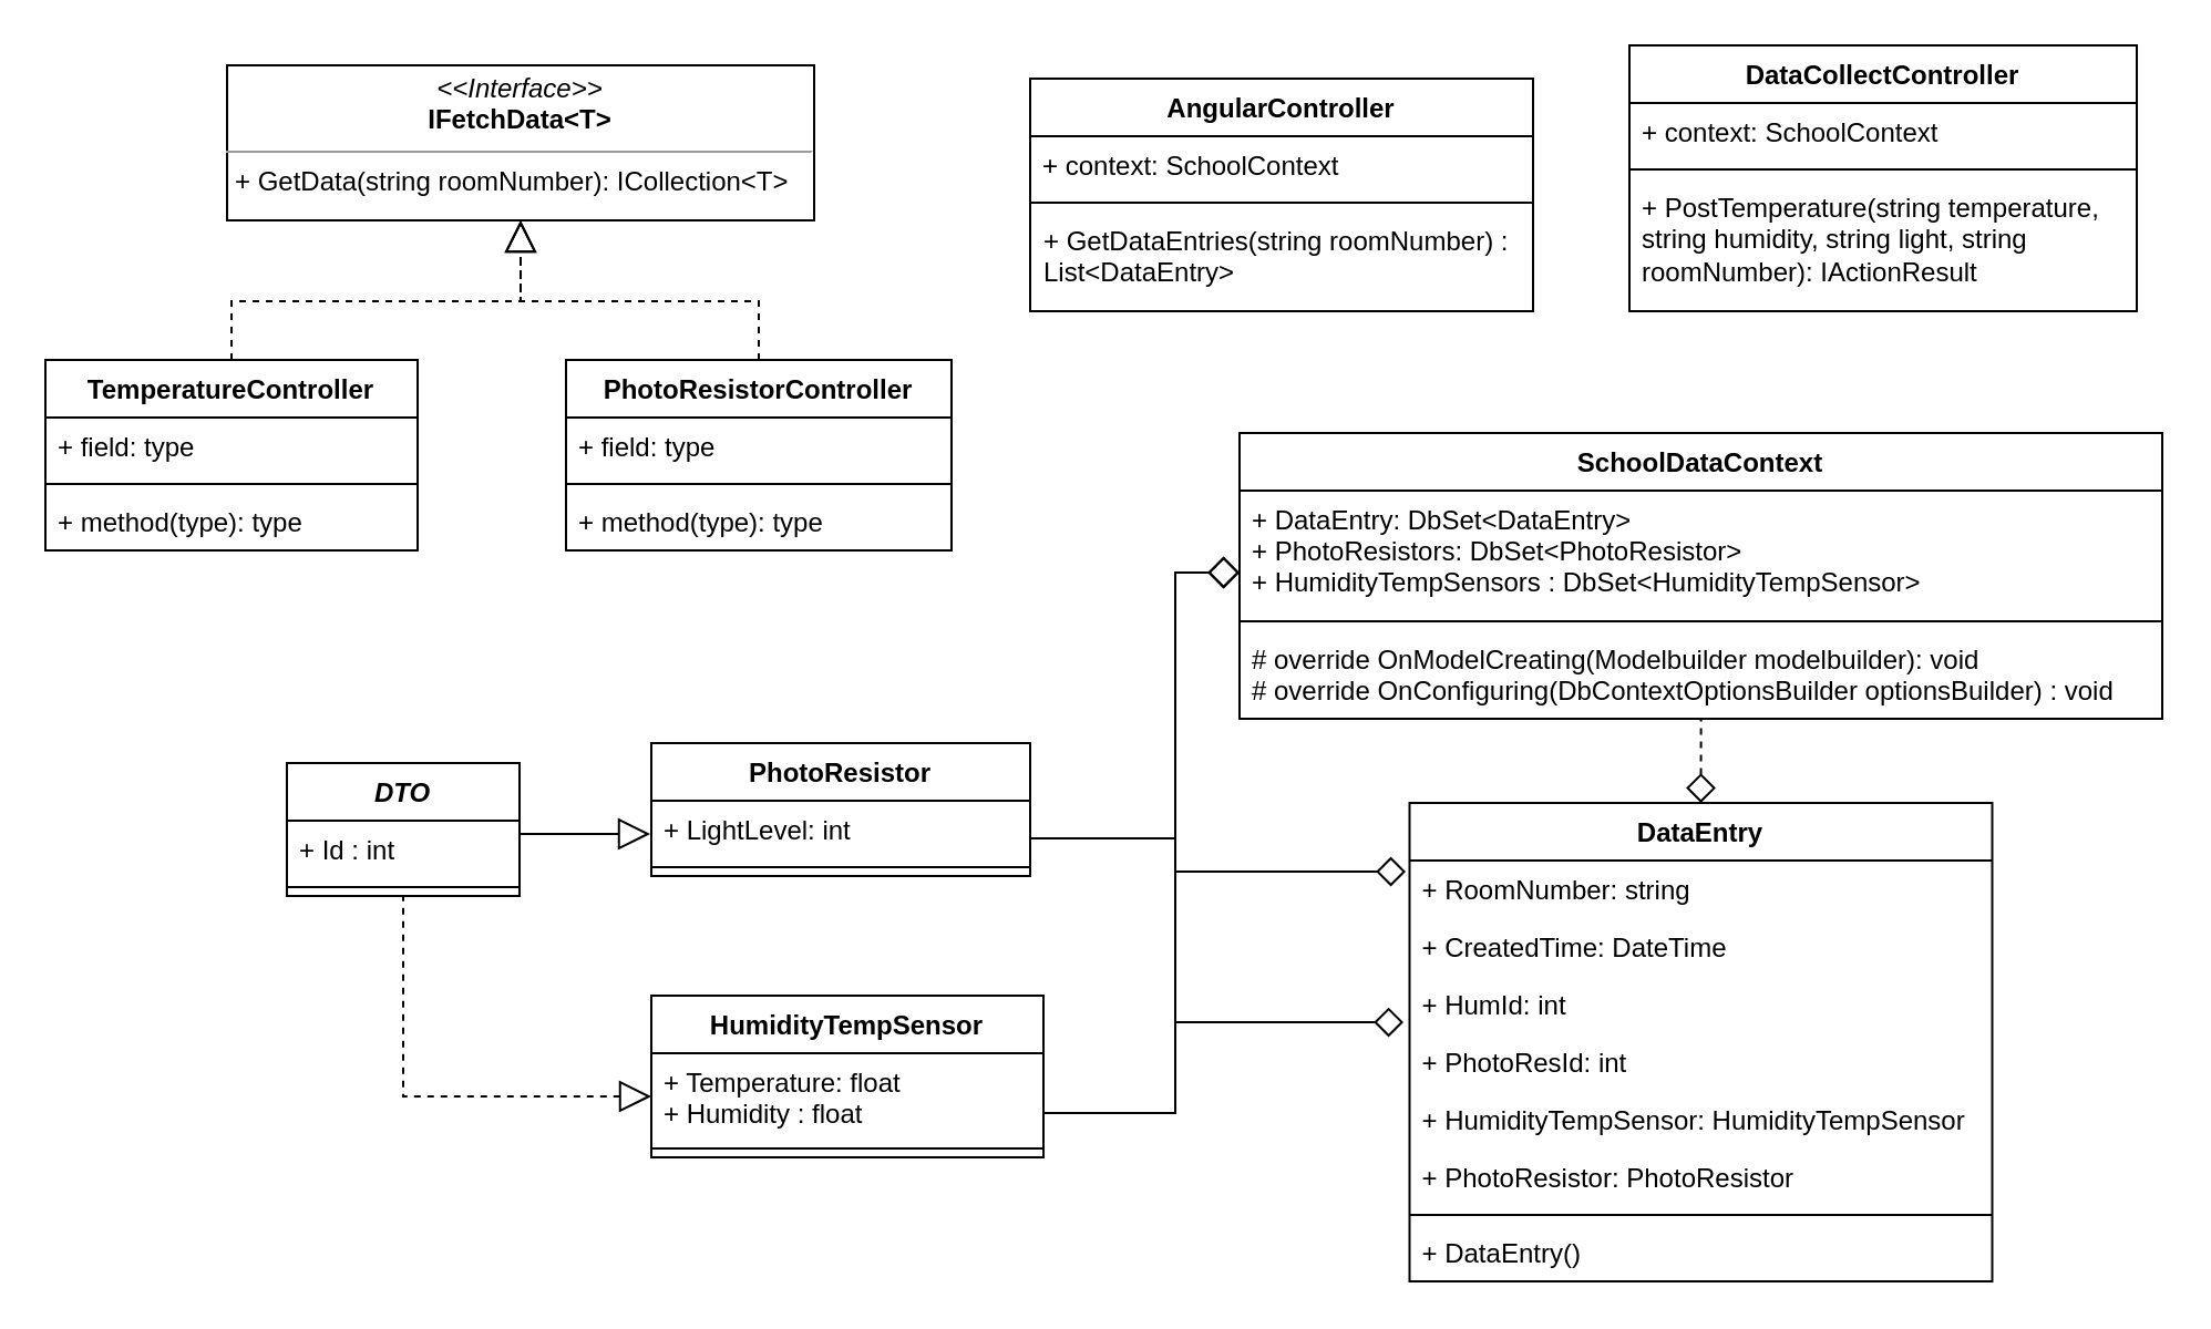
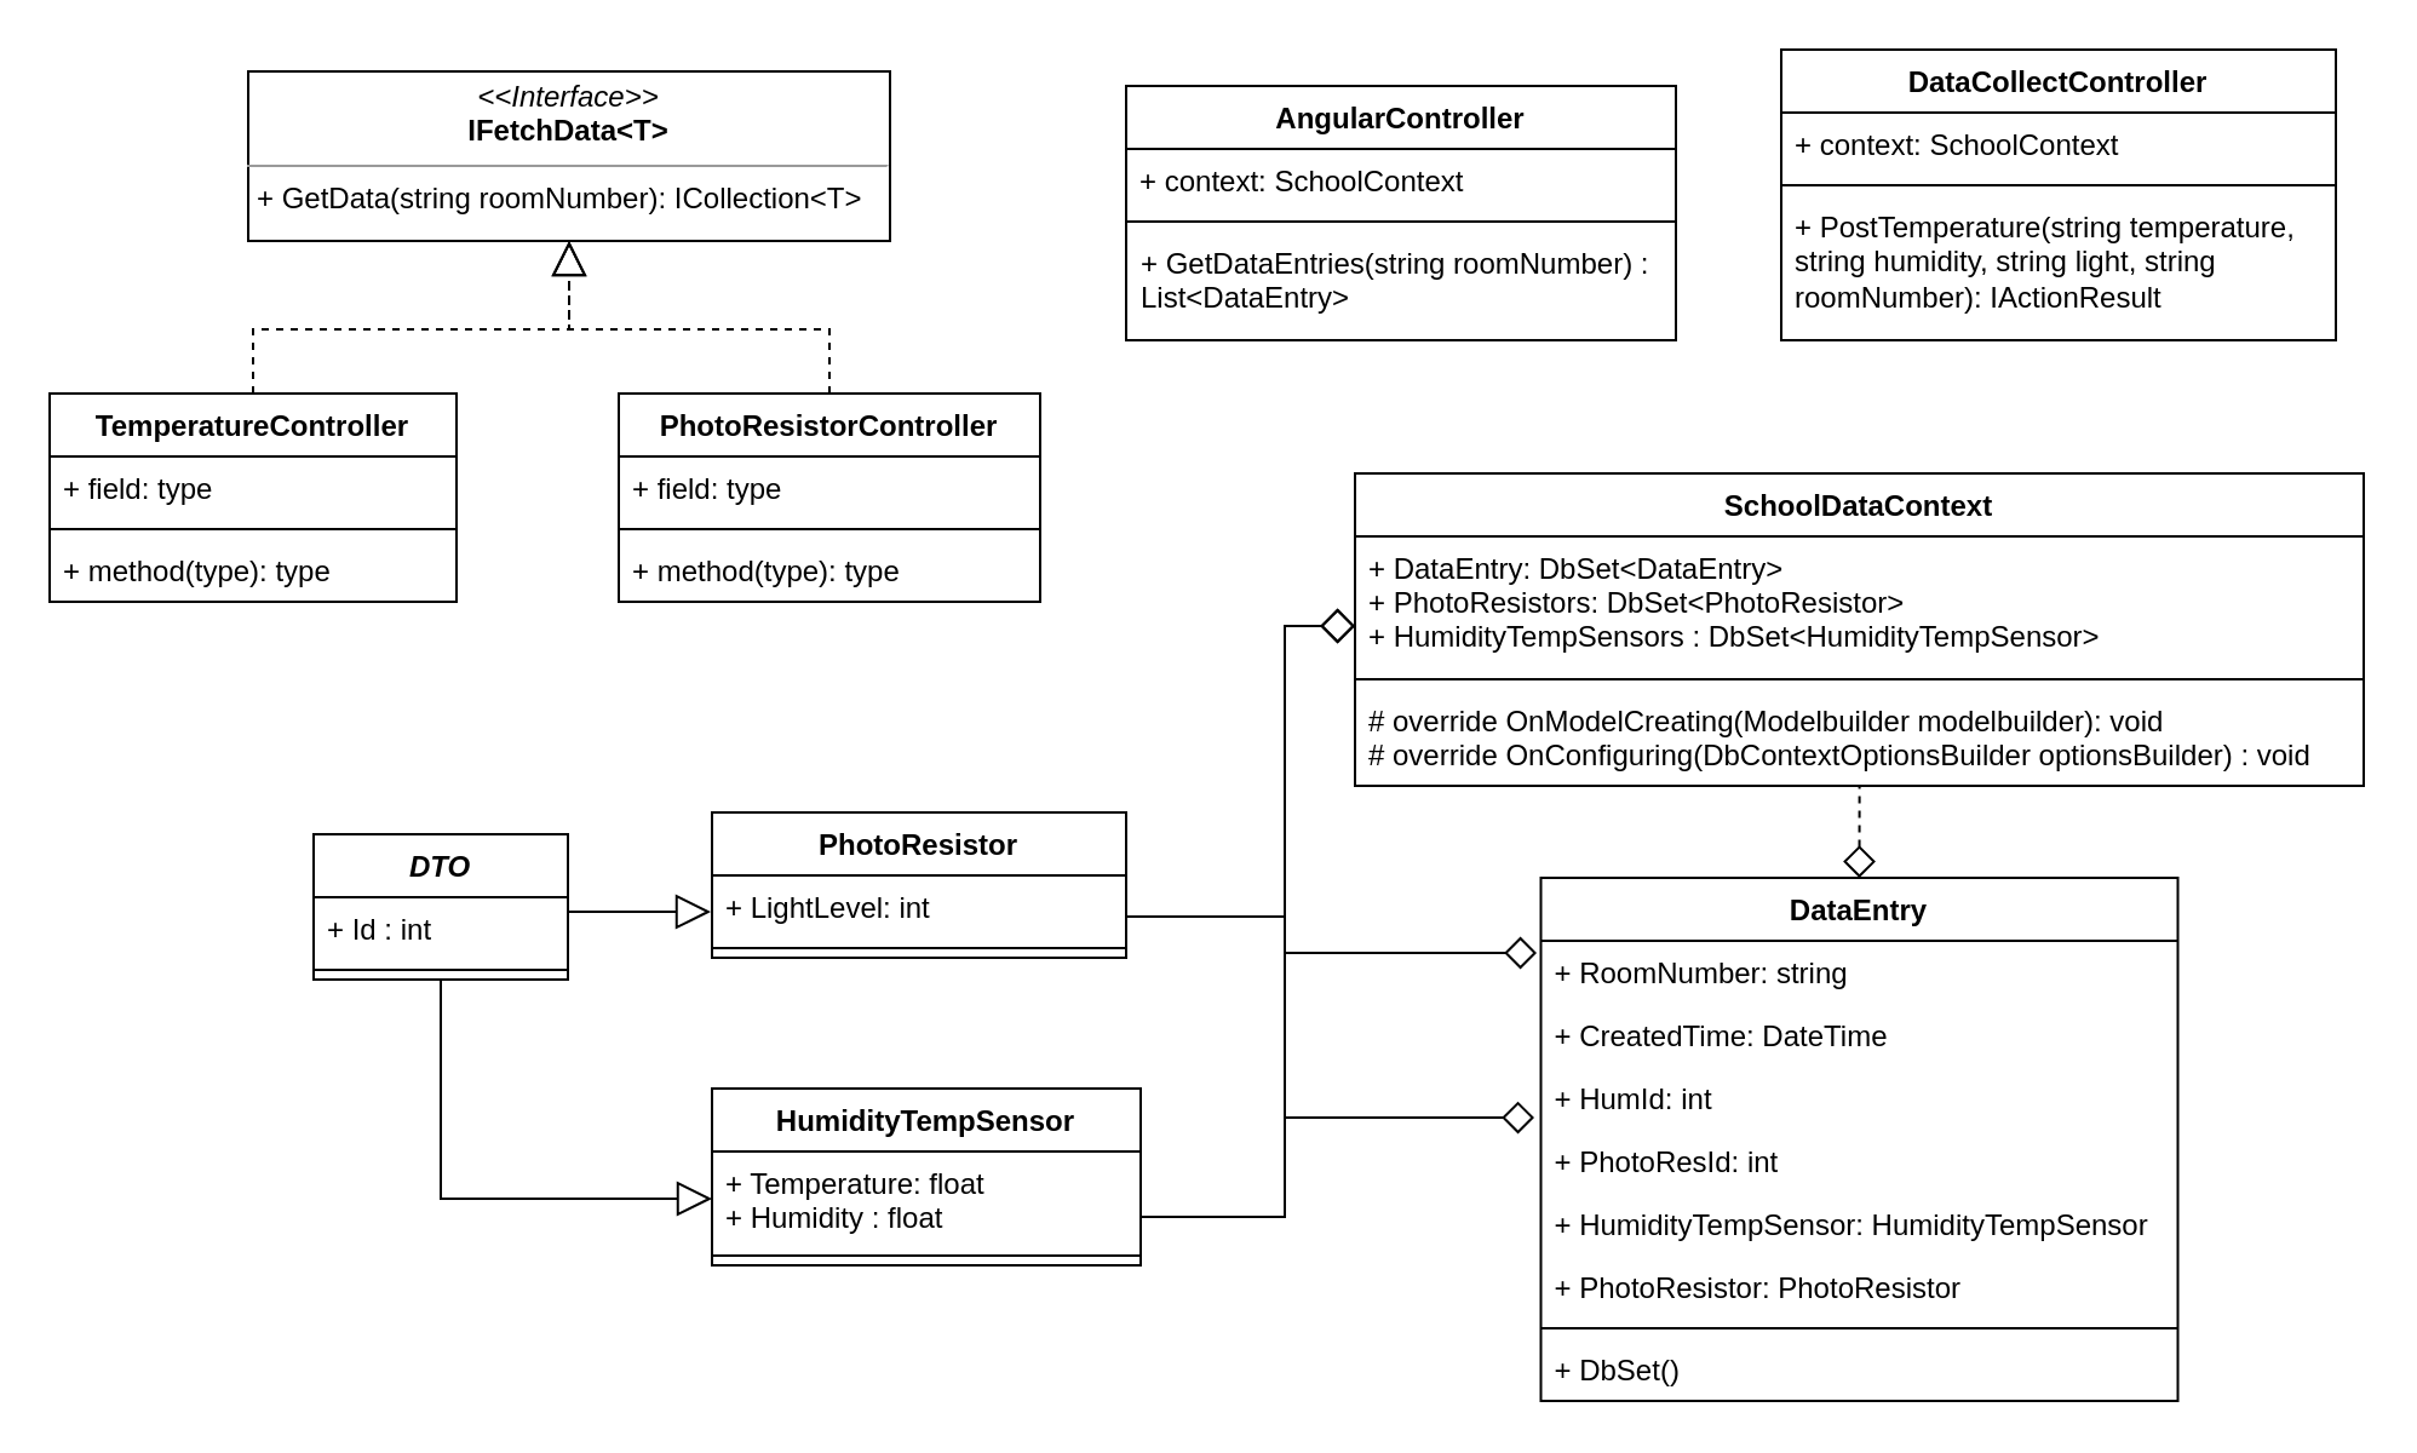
  <mxCell id="0" />
  <mxCell id="1" parent="0" />
  <mxCell id="2" style="edgeStyle=orthogonalEdgeStyle;rounded=0;orthogonalLoop=1;jettySize=auto;html=1;exitX=0.5;exitY=0;exitDx=0;exitDy=0;startArrow=diamond;startFill=0;endSize=11;endArrow=none;endFill=0;startSize=12;" edge="1" parent="1"><mxGeometry relative="1" as="geometry"><mxPoint x="424" y="86" as="sourcePoint" /></mxGeometry></mxCell>
  <mxCell id="3" value="PhotoResistor" style="swimlane;fontStyle=1;align=center;verticalAlign=top;childLayout=stackLayout;horizontal=1;startSize=26;horizontalStack=0;resizeParent=1;resizeParentMax=0;resizeLast=0;collapsible=1;marginBottom=0;" vertex="1" parent="1"><mxGeometry x="293.5" y="335" width="171" height="60" as="geometry" /></mxCell>
  <mxCell id="4" value="+ LightLevel: int" style="text;strokeColor=none;fillColor=none;align=left;verticalAlign=top;spacingLeft=4;spacingRight=4;overflow=hidden;rotatable=0;points=[[0,0.5],[1,0.5]];portConstraint=eastwest;" vertex="1" parent="3"><mxGeometry y="26" width="171" height="26" as="geometry" /></mxCell>
  <mxCell id="5" value="" style="line;strokeWidth=1;fillColor=none;align=left;verticalAlign=middle;spacingTop=-1;spacingLeft=3;spacingRight=3;rotatable=0;labelPosition=right;points=[];portConstraint=eastwest;" vertex="1" parent="3"><mxGeometry y="52" width="171" height="8" as="geometry" /></mxCell>
  <mxCell id="6" value="HumidityTempSensor" style="swimlane;fontStyle=1;align=center;verticalAlign=top;childLayout=stackLayout;horizontal=1;startSize=26;horizontalStack=0;resizeParent=1;resizeParentMax=0;resizeLast=0;collapsible=1;marginBottom=0;" vertex="1" parent="1"><mxGeometry x="293.5" y="449" width="177" height="73" as="geometry" /></mxCell>
  <mxCell id="7" value="+ Temperature: float &#10;+ Humidity : float " style="text;strokeColor=none;fillColor=none;align=left;verticalAlign=top;spacingLeft=4;spacingRight=4;overflow=hidden;rotatable=0;points=[[0,0.5],[1,0.5]];portConstraint=eastwest;" vertex="1" parent="6"><mxGeometry y="26" width="177" height="39" as="geometry" /></mxCell>
  <mxCell id="8" value="" style="line;strokeWidth=1;fillColor=none;align=left;verticalAlign=middle;spacingTop=-1;spacingLeft=3;spacingRight=3;rotatable=0;labelPosition=right;points=[];portConstraint=eastwest;" vertex="1" parent="6"><mxGeometry y="65" width="177" height="8" as="geometry" /></mxCell>
  <mxCell id="9" value="SchoolDataContext" style="swimlane;fontStyle=1;align=center;verticalAlign=top;childLayout=stackLayout;horizontal=1;startSize=26;horizontalStack=0;resizeParent=1;resizeParentMax=0;resizeLast=0;collapsible=1;marginBottom=0;" vertex="1" parent="1"><mxGeometry x="559" y="195" width="416.5" height="129" as="geometry" /></mxCell>
  <mxCell id="10" value="+ DataEntry: DbSet&lt;DataEntry&gt;&#10;+ PhotoResistors: DbSet&lt;PhotoResistor&gt;&#10;+ HumidityTempSensors : DbSet&lt;HumidityTempSensor&gt;" style="text;strokeColor=none;fillColor=none;align=left;verticalAlign=top;spacingLeft=4;spacingRight=4;overflow=hidden;rotatable=0;points=[[0,0.5],[1,0.5]];portConstraint=eastwest;" vertex="1" parent="9"><mxGeometry y="26" width="416.5" height="55" as="geometry" /></mxCell>
  <mxCell id="11" value="" style="line;strokeWidth=1;fillColor=none;align=left;verticalAlign=middle;spacingTop=-1;spacingLeft=3;spacingRight=3;rotatable=0;labelPosition=right;points=[];portConstraint=eastwest;" vertex="1" parent="9"><mxGeometry y="81" width="416.5" height="8" as="geometry" /></mxCell>
  <mxCell id="12" value="# override OnModelCreating(Modelbuilder modelbuilder): void&#10;# override OnConfiguring(DbContextOptionsBuilder optionsBuilder) : void" style="text;strokeColor=none;fillColor=none;align=left;verticalAlign=top;spacingLeft=4;spacingRight=4;overflow=hidden;rotatable=0;points=[[0,0.5],[1,0.5]];portConstraint=eastwest;" vertex="1" parent="9"><mxGeometry y="89" width="416.5" height="40" as="geometry" /></mxCell>
  <mxCell id="13" style="edgeStyle=orthogonalEdgeStyle;rounded=0;orthogonalLoop=1;jettySize=auto;html=1;startArrow=diamond;startFill=0;endArrow=none;endFill=0;startSize=12;endSize=11;dashed=1;" edge="1" parent="1" source="9" target="3"><mxGeometry relative="1" as="geometry"><mxPoint x="600" y="217" as="sourcePoint" /><Array as="points"><mxPoint x="530" y="258" /><mxPoint x="530" y="378" /></Array></mxGeometry></mxCell>
  <mxCell id="14" style="edgeStyle=orthogonalEdgeStyle;rounded=0;orthogonalLoop=1;jettySize=auto;html=1;startArrow=diamond;startFill=0;endArrow=none;endFill=0;startSize=12;endSize=11;" edge="1" parent="1" source="9" target="6"><mxGeometry relative="1" as="geometry"><Array as="points"><mxPoint x="530" y="258" /><mxPoint x="530" y="502" /></Array></mxGeometry></mxCell>
  <mxCell id="15" style="edgeStyle=orthogonalEdgeStyle;rounded=0;orthogonalLoop=1;jettySize=auto;html=1;exitX=0.5;exitY=0;exitDx=0;exitDy=0;dashed=1;startArrow=none;startFill=0;endArrow=block;endFill=0;startSize=11;endSize=12;" edge="1" parent="1" source="16" target="30"><mxGeometry relative="1" as="geometry" /></mxCell>
  <mxCell id="16" value="TemperatureController" style="swimlane;fontStyle=1;align=center;verticalAlign=top;childLayout=stackLayout;horizontal=1;startSize=26;horizontalStack=0;resizeParent=1;resizeParentMax=0;resizeLast=0;collapsible=1;marginBottom=0;" vertex="1" parent="1"><mxGeometry x="20" y="162" width="168" height="86" as="geometry" /></mxCell>
  <mxCell id="17" value="+ field: type" style="text;strokeColor=none;fillColor=none;align=left;verticalAlign=top;spacingLeft=4;spacingRight=4;overflow=hidden;rotatable=0;points=[[0,0.5],[1,0.5]];portConstraint=eastwest;" vertex="1" parent="16"><mxGeometry y="26" width="168" height="26" as="geometry" /></mxCell>
  <mxCell id="18" value="" style="line;strokeWidth=1;fillColor=none;align=left;verticalAlign=middle;spacingTop=-1;spacingLeft=3;spacingRight=3;rotatable=0;labelPosition=right;points=[];portConstraint=eastwest;" vertex="1" parent="16"><mxGeometry y="52" width="168" height="8" as="geometry" /></mxCell>
  <mxCell id="19" value="+ method(type): type" style="text;strokeColor=none;fillColor=none;align=left;verticalAlign=top;spacingLeft=4;spacingRight=4;overflow=hidden;rotatable=0;points=[[0,0.5],[1,0.5]];portConstraint=eastwest;" vertex="1" parent="16"><mxGeometry y="60" width="168" height="26" as="geometry" /></mxCell>
  <mxCell id="20" style="edgeStyle=orthogonalEdgeStyle;rounded=0;orthogonalLoop=1;jettySize=auto;html=1;exitX=0.5;exitY=0;exitDx=0;exitDy=0;dashed=1;startArrow=none;startFill=0;endArrow=block;endFill=0;startSize=11;endSize=12;" edge="1" parent="1" source="21" target="30"><mxGeometry relative="1" as="geometry" /></mxCell>
  <mxCell id="21" value="PhotoResistorController" style="swimlane;fontStyle=1;align=center;verticalAlign=top;childLayout=stackLayout;horizontal=1;startSize=26;horizontalStack=0;resizeParent=1;resizeParentMax=0;resizeLast=0;collapsible=1;marginBottom=0;" vertex="1" parent="1"><mxGeometry x="255" y="162" width="174" height="86" as="geometry" /></mxCell>
  <mxCell id="22" value="+ field: type" style="text;strokeColor=none;fillColor=none;align=left;verticalAlign=top;spacingLeft=4;spacingRight=4;overflow=hidden;rotatable=0;points=[[0,0.5],[1,0.5]];portConstraint=eastwest;" vertex="1" parent="21"><mxGeometry y="26" width="174" height="26" as="geometry" /></mxCell>
  <mxCell id="23" value="" style="line;strokeWidth=1;fillColor=none;align=left;verticalAlign=middle;spacingTop=-1;spacingLeft=3;spacingRight=3;rotatable=0;labelPosition=right;points=[];portConstraint=eastwest;" vertex="1" parent="21"><mxGeometry y="52" width="174" height="8" as="geometry" /></mxCell>
  <mxCell id="24" value="+ method(type): type" style="text;strokeColor=none;fillColor=none;align=left;verticalAlign=top;spacingLeft=4;spacingRight=4;overflow=hidden;rotatable=0;points=[[0,0.5],[1,0.5]];portConstraint=eastwest;" vertex="1" parent="21"><mxGeometry y="60" width="174" height="26" as="geometry" /></mxCell>
  <mxCell id="25" value="DTO" style="swimlane;fontStyle=3;align=center;verticalAlign=top;childLayout=stackLayout;horizontal=1;startSize=26;horizontalStack=0;resizeParent=1;resizeParentMax=0;resizeLast=0;collapsible=1;marginBottom=0;" vertex="1" parent="1"><mxGeometry x="129" y="344" width="105" height="60" as="geometry" /></mxCell>
  <mxCell id="26" value="+ Id : int" style="text;strokeColor=none;fillColor=none;align=left;verticalAlign=top;spacingLeft=4;spacingRight=4;overflow=hidden;rotatable=0;points=[[0,0.5],[1,0.5]];portConstraint=eastwest;" vertex="1" parent="25"><mxGeometry y="26" width="105" height="26" as="geometry" /></mxCell>
  <mxCell id="27" value="" style="line;strokeWidth=1;fillColor=none;align=left;verticalAlign=middle;spacingTop=-1;spacingLeft=3;spacingRight=3;rotatable=0;labelPosition=right;points=[];portConstraint=eastwest;" vertex="1" parent="25"><mxGeometry y="52" width="105" height="8" as="geometry" /></mxCell>
  <mxCell id="28" style="edgeStyle=orthogonalEdgeStyle;rounded=0;orthogonalLoop=1;jettySize=auto;html=1;startArrow=block;startFill=0;endArrow=none;endFill=0;startSize=12;endSize=11;" edge="1" parent="1" target="25"><mxGeometry relative="1" as="geometry"><mxPoint x="293" y="376" as="sourcePoint" /><Array as="points"><mxPoint x="293" y="376" /></Array></mxGeometry></mxCell>
- <mxCell id="29" style="edgeStyle=orthogonalEdgeStyle;rounded=0;orthogonalLoop=1;jettySize=auto;html=1;exitX=0;exitY=0.5;exitDx=0;exitDy=0;startArrow=block;startFill=0;endArrow=none;endFill=0;startSize=12;endSize=11;dashed=1;" edge="1" parent="1" source="7" target="25"><mxGeometry relative="1" as="geometry" /></mxCell>
+ <mxCell id="29" style="edgeStyle=orthogonalEdgeStyle;rounded=0;orthogonalLoop=1;jettySize=auto;html=1;exitX=0;exitY=0.5;exitDx=0;exitDy=0;startArrow=block;startFill=0;endArrow=none;endFill=0;startSize=12;endSize=11;" edge="1" parent="1" source="7" target="25"><mxGeometry relative="1" as="geometry" /></mxCell>
  <mxCell id="30" value="&lt;p style=&quot;margin: 0px ; margin-top: 4px ; text-align: center&quot;&gt;&lt;i&gt;&amp;lt;&amp;lt;Interface&amp;gt;&amp;gt;&lt;/i&gt;&lt;br&gt;&lt;b&gt;IFetchData&amp;lt;T&amp;gt;&lt;/b&gt;&lt;/p&gt;&lt;hr size=&quot;1&quot;&gt;&lt;p style=&quot;margin: 0px ; margin-left: 4px&quot;&gt;&lt;/p&gt;&lt;p style=&quot;margin: 0px ; margin-left: 4px&quot;&gt;+ GetData(string roomNumber): ICollection&amp;lt;T&amp;gt;&lt;/p&gt;" style="verticalAlign=top;align=left;overflow=fill;fontSize=12;fontFamily=Helvetica;html=1;" vertex="1" parent="1"><mxGeometry x="102" y="29" width="265" height="70" as="geometry" /></mxCell>
  <mxCell id="31" style="edgeStyle=orthogonalEdgeStyle;rounded=0;orthogonalLoop=1;jettySize=auto;html=1;exitX=0.5;exitY=0;exitDx=0;exitDy=0;startArrow=diamond;startFill=0;endArrow=none;endFill=0;startSize=11;endSize=12;dashed=1;" edge="1" parent="1" source="32" target="9"><mxGeometry relative="1" as="geometry" /></mxCell>
  <mxCell id="32" value="DataEntry" style="swimlane;fontStyle=1;align=center;verticalAlign=top;childLayout=stackLayout;horizontal=1;startSize=26;horizontalStack=0;resizeParent=1;resizeParentMax=0;resizeLast=0;collapsible=1;marginBottom=0;" vertex="1" parent="1"><mxGeometry x="635.75" y="362" width="263" height="216" as="geometry" /></mxCell>
  <mxCell id="33" value="+ RoomNumber: string" style="text;strokeColor=none;fillColor=none;align=left;verticalAlign=top;spacingLeft=4;spacingRight=4;overflow=hidden;rotatable=0;points=[[0,0.5],[1,0.5]];portConstraint=eastwest;" vertex="1" parent="32"><mxGeometry y="26" width="263" height="26" as="geometry" /></mxCell>
  <mxCell id="34" value="+ CreatedTime: DateTime" style="text;strokeColor=none;fillColor=none;align=left;verticalAlign=top;spacingLeft=4;spacingRight=4;overflow=hidden;rotatable=0;points=[[0,0.5],[1,0.5]];portConstraint=eastwest;" vertex="1" parent="32"><mxGeometry y="52" width="263" height="26" as="geometry" /></mxCell>
  <mxCell id="35" value="+ HumId: int" style="text;strokeColor=none;fillColor=none;align=left;verticalAlign=top;spacingLeft=4;spacingRight=4;overflow=hidden;rotatable=0;points=[[0,0.5],[1,0.5]];portConstraint=eastwest;" vertex="1" parent="32"><mxGeometry y="78" width="263" height="26" as="geometry" /></mxCell>
  <mxCell id="36" value="+ PhotoResId: int" style="text;strokeColor=none;fillColor=none;align=left;verticalAlign=top;spacingLeft=4;spacingRight=4;overflow=hidden;rotatable=0;points=[[0,0.5],[1,0.5]];portConstraint=eastwest;" vertex="1" parent="32"><mxGeometry y="104" width="263" height="26" as="geometry" /></mxCell>
  <mxCell id="37" value="+ HumidityTempSensor: HumidityTempSensor" style="text;strokeColor=none;fillColor=none;align=left;verticalAlign=top;spacingLeft=4;spacingRight=4;overflow=hidden;rotatable=0;points=[[0,0.5],[1,0.5]];portConstraint=eastwest;" vertex="1" parent="32"><mxGeometry y="130" width="263" height="26" as="geometry" /></mxCell>
  <mxCell id="38" value="+ PhotoResistor: PhotoResistor" style="text;strokeColor=none;fillColor=none;align=left;verticalAlign=top;spacingLeft=4;spacingRight=4;overflow=hidden;rotatable=0;points=[[0,0.5],[1,0.5]];portConstraint=eastwest;" vertex="1" parent="32"><mxGeometry y="156" width="263" height="26" as="geometry" /></mxCell>
  <mxCell id="39" value="" style="line;strokeWidth=1;fillColor=none;align=left;verticalAlign=middle;spacingTop=-1;spacingLeft=3;spacingRight=3;rotatable=0;labelPosition=right;points=[];portConstraint=eastwest;" vertex="1" parent="32"><mxGeometry y="182" width="263" height="8" as="geometry" /></mxCell>
- <mxCell id="40" value="+ DataEntry() " style="text;strokeColor=none;fillColor=none;align=left;verticalAlign=top;spacingLeft=4;spacingRight=4;overflow=hidden;rotatable=0;points=[[0,0.5],[1,0.5]];portConstraint=eastwest;" vertex="1" parent="32"><mxGeometry y="190" width="263" height="26" as="geometry" /></mxCell>
+ <mxCell id="40" value="+ DbSet() " style="text;strokeColor=none;fillColor=none;align=left;verticalAlign=top;spacingLeft=4;spacingRight=4;overflow=hidden;rotatable=0;points=[[0,0.5],[1,0.5]];portConstraint=eastwest;" vertex="1" parent="32"><mxGeometry y="190" width="263" height="26" as="geometry" /></mxCell>
  <mxCell id="41" style="edgeStyle=orthogonalEdgeStyle;rounded=0;orthogonalLoop=1;jettySize=auto;html=1;startArrow=diamond;startFill=0;endArrow=none;endFill=0;startSize=11;endSize=12;" edge="1" parent="1"><mxGeometry relative="1" as="geometry"><mxPoint x="633" y="461.034" as="sourcePoint" /><mxPoint x="506" y="502" as="targetPoint" /><Array as="points"><mxPoint x="530" y="461" /><mxPoint x="530" y="502" /></Array></mxGeometry></mxCell>
  <mxCell id="42" style="edgeStyle=orthogonalEdgeStyle;rounded=0;orthogonalLoop=1;jettySize=auto;html=1;startArrow=diamond;startFill=0;endArrow=none;endFill=0;startSize=11;endSize=12;" edge="1" parent="1"><mxGeometry relative="1" as="geometry"><mxPoint x="634" y="393" as="sourcePoint" /><mxPoint x="465.5" y="378" as="targetPoint" /><Array as="points"><mxPoint x="530" y="393" /><mxPoint x="530" y="378" /></Array></mxGeometry></mxCell>
  <mxCell id="43" value="DataCollectController" style="swimlane;fontStyle=1;align=center;verticalAlign=top;childLayout=stackLayout;horizontal=1;startSize=26;horizontalStack=0;resizeParent=1;resizeParentMax=0;resizeLast=0;collapsible=1;marginBottom=0;" vertex="1" parent="1"><mxGeometry x="735" y="20" width="229" height="120" as="geometry" /></mxCell>
  <mxCell id="44" value="+ context: SchoolContext" style="text;strokeColor=none;fillColor=none;align=left;verticalAlign=top;spacingLeft=4;spacingRight=4;overflow=hidden;rotatable=0;points=[[0,0.5],[1,0.5]];portConstraint=eastwest;" vertex="1" parent="43"><mxGeometry y="26" width="229" height="26" as="geometry" /></mxCell>
  <mxCell id="45" value="" style="line;strokeWidth=1;fillColor=none;align=left;verticalAlign=middle;spacingTop=-1;spacingLeft=3;spacingRight=3;rotatable=0;labelPosition=right;points=[];portConstraint=eastwest;" vertex="1" parent="43"><mxGeometry y="52" width="229" height="8" as="geometry" /></mxCell>
  <mxCell id="46" value="+ PostTemperature(string temperature, string humidity, string light, string roomNumber): IActionResult" style="text;strokeColor=none;fillColor=none;align=left;verticalAlign=top;spacingLeft=4;spacingRight=4;overflow=hidden;rotatable=0;points=[[0,0.5],[1,0.5]];portConstraint=eastwest;whiteSpace=wrap;" vertex="1" parent="43"><mxGeometry y="60" width="229" height="60" as="geometry" /></mxCell>
  <mxCell id="47" value="AngularController" style="swimlane;fontStyle=1;align=center;verticalAlign=top;childLayout=stackLayout;horizontal=1;startSize=26;horizontalStack=0;resizeParent=1;resizeParentMax=0;resizeLast=0;collapsible=1;marginBottom=0;" vertex="1" parent="1"><mxGeometry x="464.5" y="35" width="227" height="105" as="geometry" /></mxCell>
  <mxCell id="48" value="+ context: SchoolContext" style="text;strokeColor=none;fillColor=none;align=left;verticalAlign=top;spacingLeft=4;spacingRight=4;overflow=hidden;rotatable=0;points=[[0,0.5],[1,0.5]];portConstraint=eastwest;" vertex="1" parent="47"><mxGeometry y="26" width="227" height="26" as="geometry" /></mxCell>
  <mxCell id="49" value="" style="line;strokeWidth=1;fillColor=none;align=left;verticalAlign=middle;spacingTop=-1;spacingLeft=3;spacingRight=3;rotatable=0;labelPosition=right;points=[];portConstraint=eastwest;" vertex="1" parent="47"><mxGeometry y="52" width="227" height="8" as="geometry" /></mxCell>
  <mxCell id="50" value="+ GetDataEntries(string roomNumber) : List&lt;DataEntry&gt;" style="text;strokeColor=none;fillColor=none;align=left;verticalAlign=top;spacingLeft=4;spacingRight=4;overflow=hidden;rotatable=0;points=[[0,0.5],[1,0.5]];portConstraint=eastwest;whiteSpace=wrap;" vertex="1" parent="47"><mxGeometry y="60" width="227" height="45" as="geometry" /></mxCell>
